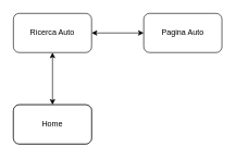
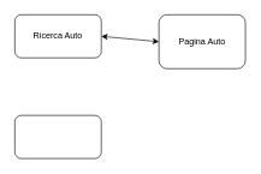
  <mxCell id="0" />
  <mxCell id="1" parent="0" />
  <mxCell id="2" value="" style="rounded=1;whiteSpace=wrap;html=1;" parent="1" vertex="1"><mxGeometry x="20" y="160" width="120" height="60" as="geometry" /></mxCell>
- <mxCell id="3" value="Home" style="rounded=1;whiteSpace=wrap;html=1;" parent="1" vertex="1"><mxGeometry x="20" y="160" width="120" height="60" as="geometry" /></mxCell>
  <mxCell id="4" value="Ricerca Auto" style="whiteSpace=wrap;html=1;rounded=1;" vertex="1" parent="1"><mxGeometry x="20" y="20" width="120" height="60" as="geometry" /></mxCell>
- <mxCell id="5" value="Pagina Auto" style="whiteSpace=wrap;html=1;rounded=1;" vertex="1" parent="1"><mxGeometry x="220" y="20" width="120" height="60" as="geometry" /></mxCell>
- <mxCell id="6" value="" style="endArrow=classic;startArrow=classic;html=1;entryX=0.5;entryY=1;entryDx=0;entryDy=0;exitX=0.5;exitY=0;exitDx=0;exitDy=0;" edge="1" parent="1" source="3" target="4"><mxGeometry width="50" height="50" relative="1" as="geometry"><mxPoint x="-90" y="290" as="sourcePoint" /><mxPoint x="-40" y="240" as="targetPoint" /></mxGeometry></mxCell>
+ <mxCell id="5" value="Pagina Auto" style="whiteSpace=wrap;html=1;rounded=1;" vertex="1" parent="1"><mxGeometry x="220" y="20" width="120" height="75" as="geometry" /></mxCell>
  <mxCell id="7" value="" style="endArrow=classic;startArrow=classic;html=1;entryX=0;entryY=0.5;entryDx=0;entryDy=0;exitX=1;exitY=0.5;exitDx=0;exitDy=0;" edge="1" parent="1" source="4" target="5"><mxGeometry width="50" height="50" relative="1" as="geometry"><mxPoint x="-100" y="320" as="sourcePoint" /><mxPoint x="-50" y="270" as="targetPoint" /></mxGeometry></mxCell>
